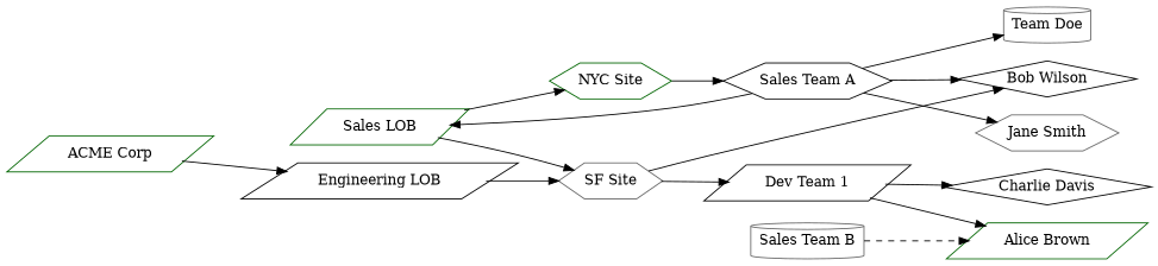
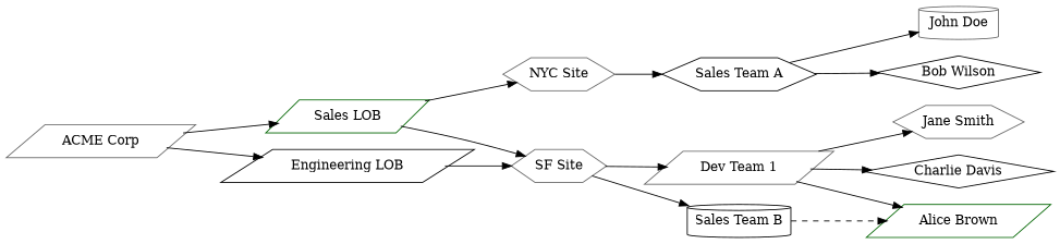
  digraph {
    rankdir=LR
    node [color=black level=0 shape=parallelogram type=user]
-   "ACME Corp" [color=darkgreen level=4 type=organization]
+   "ACME Corp" [color=gray40 level=4 type=organization]
    "Sales LOB" [color=darkgreen level=3 type=lob]
    "Engineering LOB" [level=3 type=lob]
-   "NYC Site" [color=darkgreen level=2 shape=hexagon type=site]
+   "NYC Site" [color=gray40 level=2 shape=hexagon type=site]
    "SF Site" [color=gray40 level=2 shape=hexagon type=site]
    "Sales Team A" [level=1 shape=hexagon type=team]
-   "Sales Team B" [color=gray40 level=1 shape=cylinder type=team]
-   "Dev Team 1" [level=1 type=team]
-   "John Doe" [color=gray40 shape=cylinder label="Team Doe"]
+   "Sales Team B" [level=1 shape=cylinder type=team]
+   "Dev Team 1" [color=gray40 level=1 type=team]
+   "John Doe" [color=gray40 shape=cylinder]
    "Jane Smith" [color=gray40 shape=hexagon]
    "Bob Wilson" [shape=diamond]
    "Alice Brown" [color=darkgreen]
    "Charlie Davis" [shape=diamond]
-   "Sales Team A" -> "Sales LOB"
+   "ACME Corp" -> "Sales LOB"
    "ACME Corp" -> "Engineering LOB"
    "Sales LOB" -> "NYC Site"
    "Sales LOB" -> "SF Site"
    "Engineering LOB" -> "SF Site"
    "NYC Site" -> "Sales Team A"
-   "SF Site" -> "Bob Wilson"
+   "SF Site" -> "Sales Team B"
    "SF Site" -> "Dev Team 1"
    "Sales Team A" -> "John Doe"
-   "Sales Team A" -> "Jane Smith"
+   "Dev Team 1" -> "Jane Smith"
    "Sales Team A" -> "Bob Wilson"
    "Sales Team B" -> "Alice Brown" [style=dashed]
    "Dev Team 1" -> "Alice Brown"
    "Dev Team 1" -> "Charlie Davis"
  }
